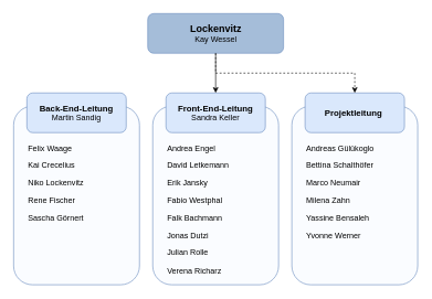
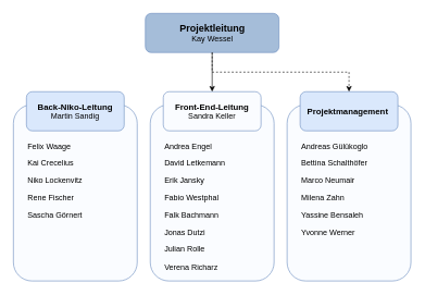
  <mxCell id="0" />
  <mxCell id="1" parent="0" />
  <mxCell id="2" value="" style="rounded=1;whiteSpace=wrap;html=1;strokeColor=#6c8ebf;fillColor=#FAFCFF;" vertex="1" parent="1"><mxGeometry x="440" y="160" width="190" height="270" as="geometry" /></mxCell>
  <mxCell id="3" value="" style="rounded=1;whiteSpace=wrap;html=1;strokeColor=#6c8ebf;fillColor=#FAFCFF;" vertex="1" parent="1"><mxGeometry x="230" y="160" width="190" height="270" as="geometry" /></mxCell>
  <mxCell id="4" value="" style="rounded=1;whiteSpace=wrap;html=1;strokeColor=#6c8ebf;fillColor=#FAFCFF;" vertex="1" parent="1"><mxGeometry x="20" y="160" width="190" height="270" as="geometry" /></mxCell>
- <mxCell id="5" value="&lt;b&gt;&lt;font style=&quot;font-size: 15px&quot;&gt;Lockenvitz&lt;/font&gt;&lt;/b&gt;&lt;br&gt;Kay Wessel" style="rounded=1;whiteSpace=wrap;html=1;strokeColor=#6c8ebf;fillColor=#A5BDD9;" vertex="1" parent="1"><mxGeometry x="222.5" y="20" width="205" height="60" as="geometry" /></mxCell>
- <mxCell id="6" value="&lt;b&gt;&lt;font style=&quot;font-size: 13px&quot;&gt;Back-End-Leitung&lt;/font&gt;&lt;/b&gt;&lt;br&gt;Martin Sandig" style="rounded=1;whiteSpace=wrap;html=1;fillColor=#dae8fc;strokeColor=#6c8ebf;" vertex="1" parent="1"><mxGeometry x="40" y="140" width="150" height="60" as="geometry" /></mxCell>
- <mxCell id="7" value="&lt;b&gt;&lt;font style=&quot;font-size: 13px&quot;&gt;Front-End-Leitung&lt;/font&gt;&lt;/b&gt;&lt;br&gt;Sandra Keller" style="rounded=1;whiteSpace=wrap;html=1;fillColor=#dae8fc;strokeColor=#6c8ebf;" vertex="1" parent="1"><mxGeometry x="250" y="140" width="150" height="60" as="geometry" /></mxCell>
- <mxCell id="8" value="&lt;b&gt;&lt;font style=&quot;font-size: 13px&quot;&gt;Projektleitung&amp;nbsp;&lt;br&gt;&lt;/font&gt;&lt;/b&gt;" style="rounded=1;whiteSpace=wrap;html=1;strokeColor=#6c8ebf;fillColor=#DAE8FC;" vertex="1" parent="1"><mxGeometry x="460" y="140" width="150" height="60" as="geometry" /></mxCell>
+ <mxCell id="5" value="&lt;b&gt;&lt;font style=&quot;font-size: 15px&quot;&gt;Projektleitung&lt;/font&gt;&lt;/b&gt;&lt;br&gt;Kay Wessel" style="rounded=1;whiteSpace=wrap;html=1;strokeColor=#6c8ebf;fillColor=#A5BDD9;" vertex="1" parent="1"><mxGeometry x="222.5" y="20" width="205" height="60" as="geometry" /></mxCell>
+ <mxCell id="6" value="&lt;b&gt;&lt;font style=&quot;font-size: 13px&quot;&gt;Back-Niko-Leitung&lt;/font&gt;&lt;/b&gt;&lt;br&gt;Martin Sandig" style="rounded=1;whiteSpace=wrap;html=1;fillColor=#dae8fc;strokeColor=#6c8ebf;" vertex="1" parent="1"><mxGeometry x="40" y="140" width="150" height="60" as="geometry" /></mxCell>
+ <mxCell id="7" value="&lt;b&gt;&lt;font style=&quot;font-size: 13px&quot;&gt;Front-End-Leitung&lt;/font&gt;&lt;/b&gt;&lt;br&gt;Sandra Keller" style="rounded=1;whiteSpace=wrap;html=1;fillColor=#fafcff;strokeColor=#6c8ebf;" vertex="1" parent="1"><mxGeometry x="250" y="140" width="150" height="60" as="geometry" /></mxCell>
+ <mxCell id="8" value="&lt;b&gt;&lt;font style=&quot;font-size: 13px&quot;&gt;Projektmanagement&amp;nbsp;&lt;br&gt;&lt;/font&gt;&lt;/b&gt;" style="rounded=1;whiteSpace=wrap;html=1;strokeColor=#6c8ebf;fillColor=#DAE8FC;" vertex="1" parent="1"><mxGeometry x="460" y="140" width="150" height="60" as="geometry" /></mxCell>
  <mxCell id="9" value="" style="endArrow=classic;html=1;entryX=0.5;entryY=0;entryDx=0;entryDy=0;exitX=0.5;exitY=1;exitDx=0;exitDy=0;rounded=0;dashed=1;" edge="1" parent="1" source="5" target="8"><mxGeometry width="50" height="50" relative="1" as="geometry"><mxPoint x="335" y="90" as="sourcePoint" /><mxPoint x="125" y="150" as="targetPoint" /><Array as="points"><mxPoint x="325" y="110" /><mxPoint x="535" y="110" /></Array></mxGeometry></mxCell>
  <mxCell id="10" value="" style="endArrow=classic;html=1;entryX=0.5;entryY=0;entryDx=0;entryDy=0;rounded=0;" edge="1" parent="1" source="5" target="7"><mxGeometry width="50" height="50" relative="1" as="geometry"><mxPoint x="320" y="80" as="sourcePoint" /><mxPoint x="535" y="150" as="targetPoint" /></mxGeometry></mxCell>
  <mxCell id="11" value="&lt;p class=&quot;MsoNormal&quot; style=&quot;margin: 0cm 0cm 8pt ; line-height: 15.693px ; font-family: &amp;#34;calibri&amp;#34; , sans-serif&quot;&gt;&lt;font style=&quot;font-size: 12px&quot;&gt;Felix Waage&lt;/font&gt;&lt;/p&gt;&lt;p class=&quot;MsoNormal&quot; style=&quot;margin: 0cm 0cm 8pt ; line-height: 15.693px ; font-family: &amp;#34;calibri&amp;#34; , sans-serif&quot;&gt;&lt;font style=&quot;font-size: 12px&quot;&gt;Kai Crecelius&lt;/font&gt;&lt;/p&gt;&lt;p class=&quot;MsoNormal&quot; style=&quot;margin: 0cm 0cm 8pt ; line-height: 15.693px ; font-family: &amp;#34;calibri&amp;#34; , sans-serif&quot;&gt;&lt;font style=&quot;font-size: 12px&quot;&gt;Niko Lockenvitz&lt;/font&gt;&lt;/p&gt;&lt;p class=&quot;MsoNormal&quot; style=&quot;margin: 0cm 0cm 8pt ; line-height: 15.693px ; font-family: &amp;#34;calibri&amp;#34; , sans-serif&quot;&gt;&lt;font style=&quot;font-size: 12px&quot;&gt;Rene Fischer&lt;/font&gt;&lt;/p&gt;&lt;p class=&quot;MsoNormal&quot; style=&quot;margin: 0cm 0cm 8pt ; line-height: 15.693px ; font-family: &amp;#34;calibri&amp;#34; , sans-serif&quot;&gt;&lt;font style=&quot;font-size: 12px&quot;&gt;Sascha Görnert&lt;/font&gt;&lt;/p&gt;" style="text;html=1;strokeColor=none;fillColor=none;align=left;verticalAlign=top;whiteSpace=wrap;rounded=0;" vertex="1" parent="1"><mxGeometry x="40" y="210" width="150" height="150" as="geometry" /></mxCell>
  <mxCell id="12" value="&lt;p class=&quot;MsoNormal&quot; style=&quot;margin: 0cm 0cm 8pt ; line-height: 15.693px ; font-family: &amp;#34;calibri&amp;#34; , sans-serif&quot;&gt;&lt;font style=&quot;font-size: 12px&quot;&gt;Andrea Engel&lt;/font&gt;&lt;/p&gt;&lt;p class=&quot;MsoNormal&quot; style=&quot;margin: 0cm 0cm 8pt ; line-height: 15.693px ; font-family: &amp;#34;calibri&amp;#34; , sans-serif&quot;&gt;&lt;font style=&quot;font-size: 12px&quot;&gt;David Letkemann&lt;/font&gt;&lt;/p&gt;&lt;p class=&quot;MsoNormal&quot; style=&quot;margin: 0cm 0cm 8pt ; line-height: 15.693px ; font-family: &amp;#34;calibri&amp;#34; , sans-serif&quot;&gt;&lt;font style=&quot;font-size: 12px&quot;&gt;Erik Jansky&lt;/font&gt;&lt;/p&gt;&lt;p class=&quot;MsoNormal&quot; style=&quot;margin: 0cm 0cm 8pt ; line-height: 15.693px ; font-family: &amp;#34;calibri&amp;#34; , sans-serif&quot;&gt;&lt;font style=&quot;font-size: 12px&quot;&gt;Fabio Westphal&lt;/font&gt;&lt;/p&gt;&lt;p class=&quot;MsoNormal&quot; style=&quot;margin: 0cm 0cm 8pt ; line-height: 15.693px ; font-family: &amp;#34;calibri&amp;#34; , sans-serif&quot;&gt;&lt;font style=&quot;font-size: 12px&quot;&gt;Falk Bachmann&lt;/font&gt;&lt;/p&gt;&lt;p class=&quot;MsoNormal&quot; style=&quot;margin: 0cm 0cm 8pt ; line-height: 15.693px ; font-family: &amp;#34;calibri&amp;#34; , sans-serif&quot;&gt;&lt;font style=&quot;font-size: 12px&quot;&gt;Jonas Dutzi&lt;/font&gt;&lt;/p&gt;&lt;p class=&quot;MsoNormal&quot; style=&quot;margin: 0cm 0cm 8pt ; line-height: 15.693px ; font-family: &amp;#34;calibri&amp;#34; , sans-serif&quot;&gt;&lt;font style=&quot;font-size: 12px&quot;&gt;Julian Rolle&lt;/font&gt;&lt;/p&gt;&lt;p class=&quot;MsoNormal&quot; style=&quot;margin: 0cm 0cm 8pt ; line-height: 15.693px ; font-family: &amp;#34;calibri&amp;#34; , sans-serif&quot;&gt;&lt;font style=&quot;font-size: 12px&quot;&gt;Verena Richarz&lt;/font&gt;&lt;span style=&quot;font-size: 11pt&quot;&gt;&lt;/span&gt;&lt;/p&gt;" style="text;html=1;strokeColor=none;fillColor=none;align=left;verticalAlign=top;whiteSpace=wrap;rounded=0;" vertex="1" parent="1"><mxGeometry x="250" y="210" width="150" height="150" as="geometry" /></mxCell>
  <mxCell id="13" value="&lt;p class=&quot;MsoNormal&quot; style=&quot;margin: 0cm 0cm 8pt ; line-height: 15.693px ; font-family: &amp;#34;calibri&amp;#34; , sans-serif&quot;&gt;&lt;font style=&quot;font-size: 12px&quot;&gt;Andreas Gülükoglo&lt;/font&gt;&lt;/p&gt;&lt;p class=&quot;MsoNormal&quot; style=&quot;margin: 0cm 0cm 8pt ; line-height: 15.693px ; font-family: &amp;#34;calibri&amp;#34; , sans-serif&quot;&gt;&lt;font style=&quot;font-size: 12px&quot;&gt;Bettina Schalthöfer&lt;/font&gt;&lt;/p&gt;&lt;p class=&quot;MsoNormal&quot; style=&quot;margin: 0cm 0cm 8pt ; line-height: 15.693px ; font-family: &amp;#34;calibri&amp;#34; , sans-serif&quot;&gt;&lt;font style=&quot;font-size: 12px&quot;&gt;Marco Neumair&lt;/font&gt;&lt;/p&gt;&lt;p class=&quot;MsoNormal&quot; style=&quot;margin: 0cm 0cm 8pt ; line-height: 15.693px ; font-family: &amp;#34;calibri&amp;#34; , sans-serif&quot;&gt;&lt;font style=&quot;font-size: 12px&quot;&gt;Milena Zahn&lt;/font&gt;&lt;/p&gt;&lt;p class=&quot;MsoNormal&quot; style=&quot;margin: 0cm 0cm 8pt ; line-height: 15.693px ; font-family: &amp;#34;calibri&amp;#34; , sans-serif&quot;&gt;&lt;font style=&quot;font-size: 12px&quot;&gt;Yassine Bensaleh&lt;/font&gt;&lt;/p&gt;&lt;p class=&quot;MsoNormal&quot; style=&quot;margin: 0cm 0cm 8pt ; line-height: 15.693px ; font-family: &amp;#34;calibri&amp;#34; , sans-serif&quot;&gt;&lt;font style=&quot;font-size: 12px&quot;&gt;Yvonne Werner&lt;/font&gt;&lt;/p&gt;" style="text;html=1;strokeColor=none;fillColor=none;align=left;verticalAlign=top;whiteSpace=wrap;rounded=0;" vertex="1" parent="1"><mxGeometry x="460" y="210" width="150" height="150" as="geometry" /></mxCell>
